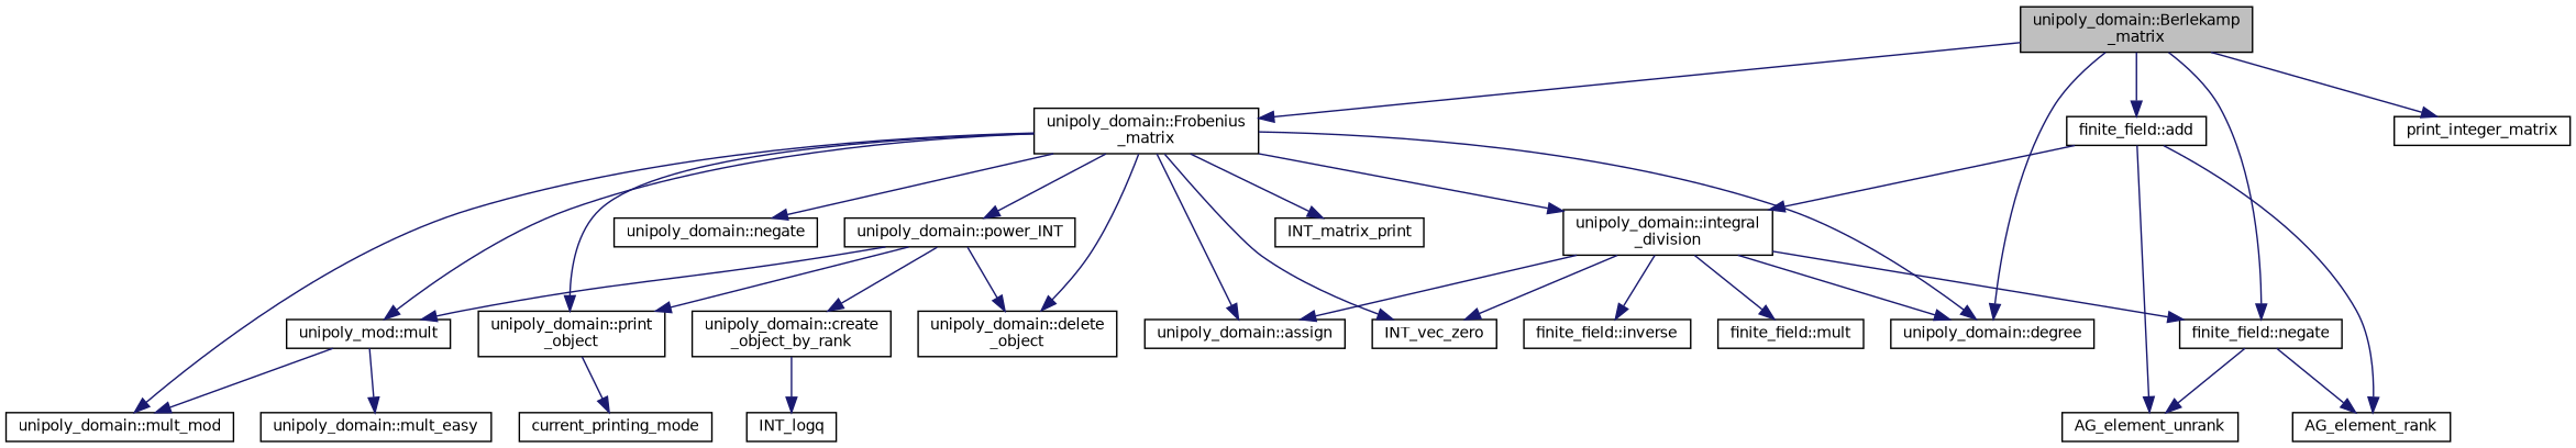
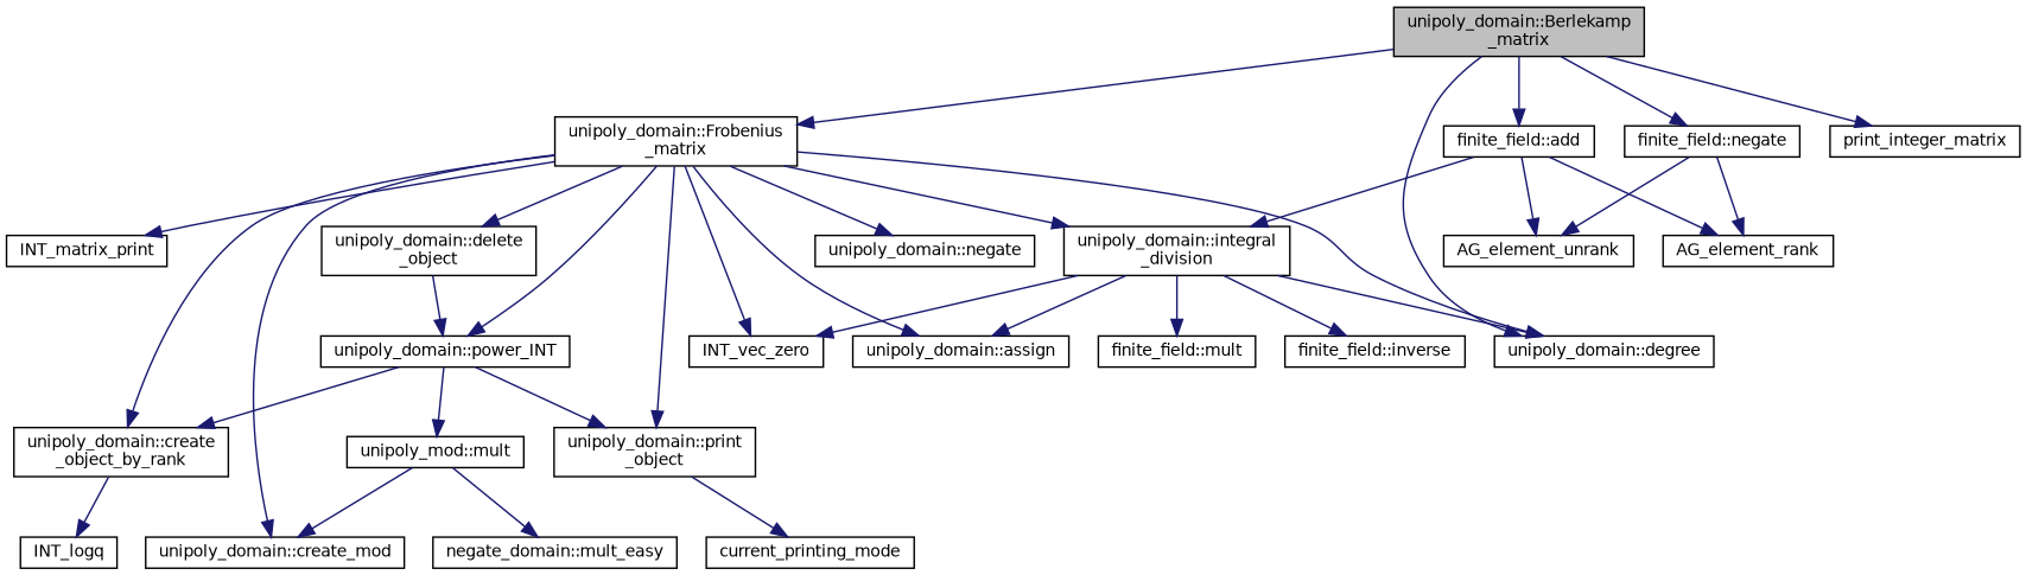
  digraph {
    rankdir=TB
    node [color=black fillcolor=white fontname=Helvetica fontsize=10 shape=record style=filled]
    edge [color=midnightblue fontname=Helvetica fontsize=10 labelfontname=Helvetica labelfontsize=10 style=solid]
    n1 [fillcolor=grey75 fontcolor=black height=0.2 label="unipoly_domain::Berlekamp\l_matrix" width=0.4]
    n2 [height=0.2 label="unipoly_domain::degree" width=0.4]
    n3 [height=0.2 label="unipoly_domain::Frobenius\l_matrix" width=0.4]
    n4 [height=0.2 label="finite_field::negate" width=0.4]
    n5 [height=0.2 label="finite_field::add" width=0.4]
    n6 [height=0.2 label=print_integer_matrix width=0.4]
    n7 [height=0.2 label="unipoly_domain::print\l_object" width=0.4]
    n8 [height=0.2 label=INT_vec_zero width=0.4]
    n9 [height=0.2 label="unipoly_domain::create\l_object_by_rank" width=0.4]
    n10 [height=0.2 label="unipoly_domain::assign" width=0.4]
    n11 [height=0.2 label="unipoly_domain::negate" width=0.4]
    n12 [height=0.2 label="unipoly_domain::power_INT" width=0.4]
-   n13 [height=0.2 label="unipoly_domain::mult_mod" width=0.4]
+   n13 [height=0.2 label="unipoly_domain::create_mod" width=0.4]
    n14 [height=0.2 label="unipoly_domain::delete\l_object" width=0.4]
    n15 [height=0.2 label="unipoly_domain::integral\l_division" width=0.4]
    n16 [height=0.2 label=INT_matrix_print width=0.4]
    n17 [height=0.2 label=AG_element_unrank width=0.4]
    n18 [height=0.2 label=AG_element_rank width=0.4]
    n19 [height=0.2 label=current_printing_mode width=0.4]
    n20 [height=0.2 label=INT_logq width=0.4]
    n21 [height=0.2 label="unipoly_mod::mult" width=0.4]
    n22 [height=0.2 label="finite_field::inverse" width=0.4]
    n23 [height=0.2 label="finite_field::mult" width=0.4]
-   n24 [height=0.2 label="unipoly_domain::mult_easy" width=0.4]
+   n24 [height=0.2 label="negate_domain::mult_easy" width=0.4]
    n1 -> n2
    n1 -> n3
    n1 -> n4
    n1 -> n5
    n1 -> n6
    n3 -> n2
    n3 -> n7
    n3 -> n8
-   n3 -> n21
+   n3 -> n9
    n3 -> n10
    n3 -> n11
    n3 -> n12
    n3 -> n13
    n3 -> n14
    n3 -> n15
    n3 -> n16
    n4 -> n17
    n4 -> n18
    n5 -> n15
    n5 -> n17
    n5 -> n18
    n7 -> n19
    n9 -> n20
    n12 -> n7
    n12 -> n9
-   n12 -> n14
+   n14 -> n12
    n12 -> n21
    n15 -> n2
-   n15 -> n4
    n15 -> n8
    n15 -> n10
    n15 -> n22
    n15 -> n23
    n21 -> n13
    n21 -> n24
  }
